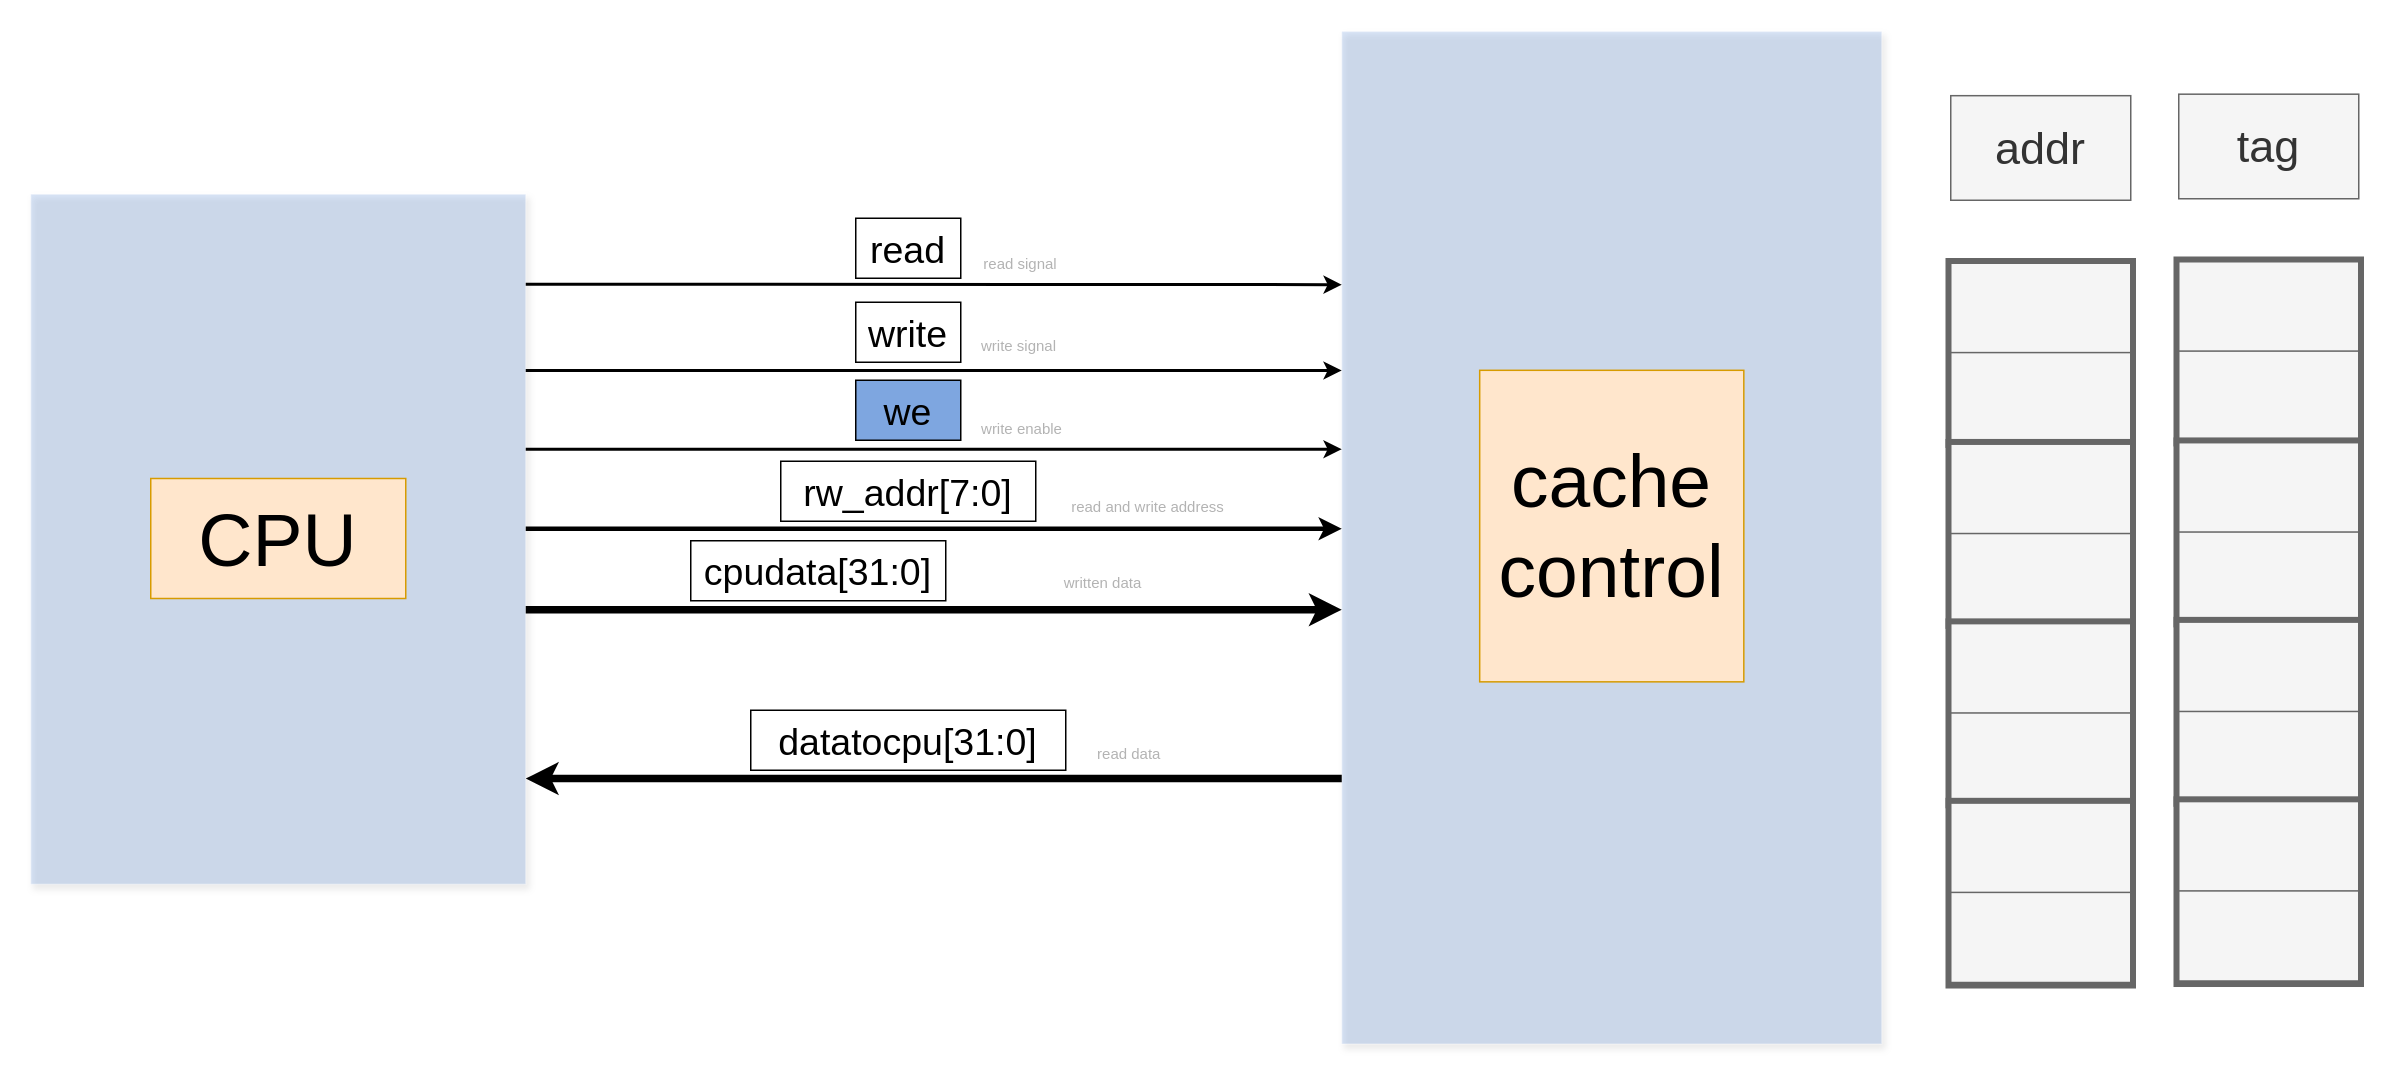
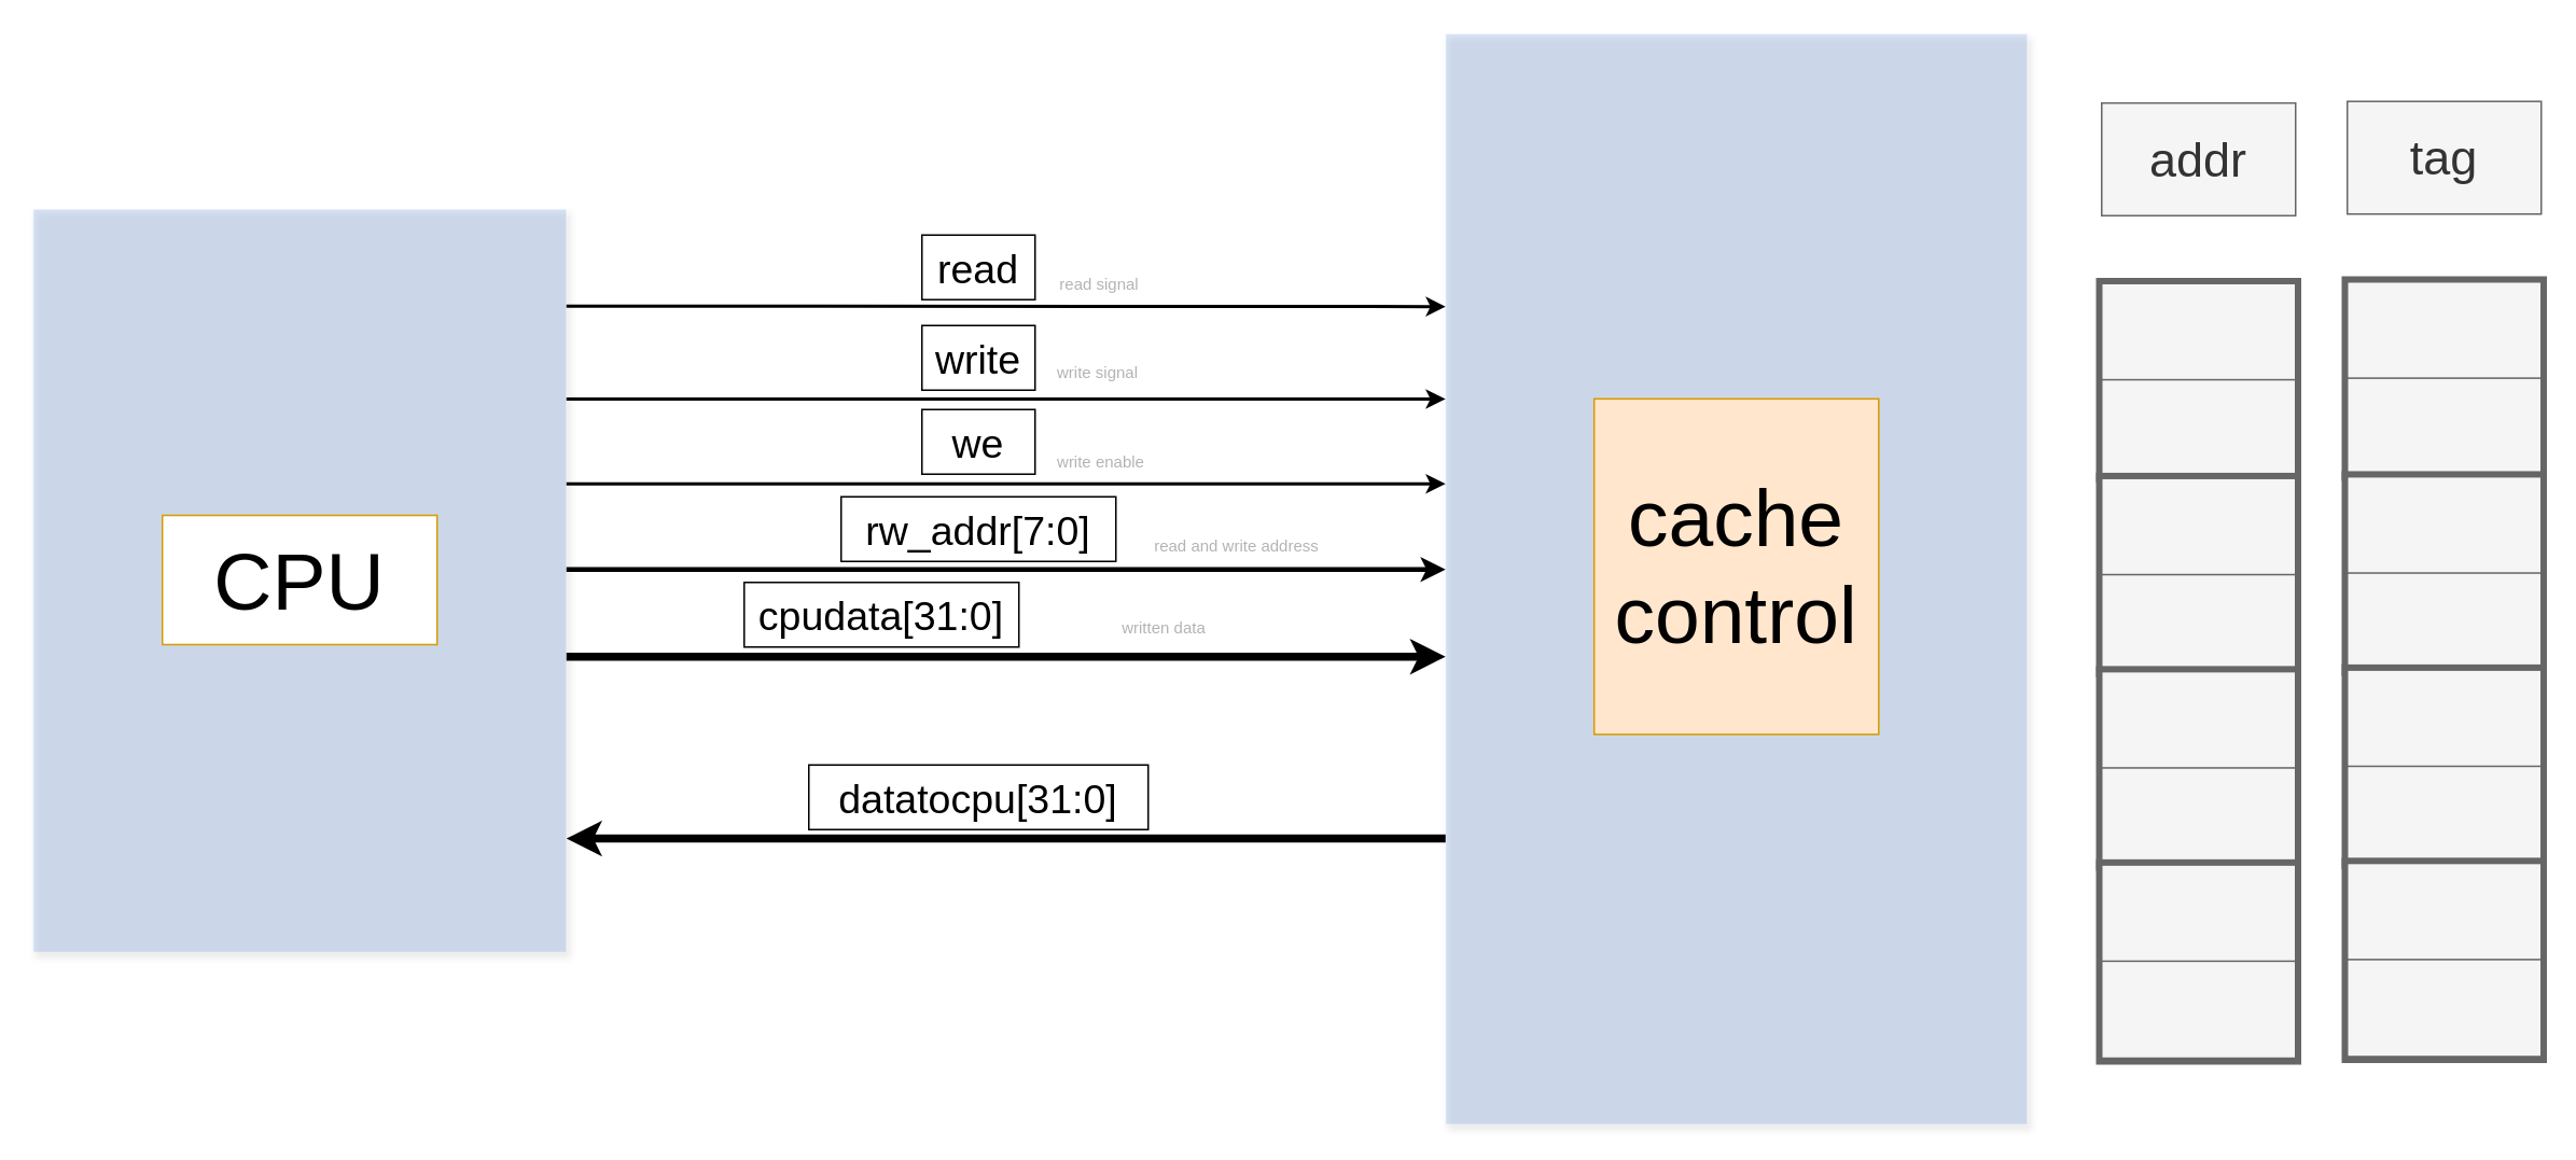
  <mxCell id="0" />
  <mxCell id="1" parent="0" />
  <mxCell id="2" value="" style="group" vertex="1" connectable="0" parent="1"><mxGeometry x="894" y="20.5" width="360" height="675" as="geometry" /></mxCell>
  <mxCell id="3" value="" style="rounded=0;whiteSpace=wrap;html=1;glass=0;fillColor=#7EA6E0;strokeColor=#FFFFFF;shadow=1;comic=0;opacity=30;" vertex="1" parent="2"><mxGeometry width="360.0" height="675" as="geometry" /></mxCell>
  <mxCell id="4" value="cache control" style="rounded=0;whiteSpace=wrap;html=1;fontSize=50;fillColor=#ffe6cc;strokeColor=#d79b00;" vertex="1" parent="2"><mxGeometry x="91.959" y="225.865" width="176.082" height="207.692" as="geometry" /></mxCell>
  <mxCell id="5" value="" style="group" vertex="1" connectable="0" parent="1"><mxGeometry x="1300" y="62.293" width="272" height="592.707" as="geometry" /></mxCell>
  <mxCell id="6" value="" style="group;fillColor=#f5f5f5;strokeColor=#666666;fontColor=#333333;" vertex="1" connectable="0" parent="5"><mxGeometry x="152" y="111.707" width="120" height="480" as="geometry" /></mxCell>
  <mxCell id="7" value="" style="group;fillColor=#f5f5f5;strokeColor=#666666;fontColor=#333333;" vertex="1" connectable="0" parent="6"><mxGeometry width="120" height="480.0" as="geometry" /></mxCell>
  <mxCell id="8" value="" style="group;fillColor=#f5f5f5;strokeColor=#666666;strokeWidth=7;fontColor=#333333;" vertex="1" connectable="0" parent="7"><mxGeometry width="120" height="119.625" as="geometry" /></mxCell>
  <mxCell id="9" value="" style="rounded=0;whiteSpace=wrap;html=1;fontSize=30;fillColor=#f5f5f5;strokeColor=#666666;fontColor=#333333;" vertex="1" parent="8"><mxGeometry y="0.501" width="120" height="119.124" as="geometry" /></mxCell>
  <mxCell id="10" value="" style="rounded=0;whiteSpace=wrap;html=1;fontSize=30;fillColor=#f5f5f5;strokeColor=#666666;fontColor=#333333;" vertex="1" parent="8"><mxGeometry width="120" height="60.063" as="geometry" /></mxCell>
  <mxCell id="11" value="" style="rounded=0;whiteSpace=wrap;html=1;fontSize=30;fillColor=#f5f5f5;strokeColor=#666666;fontColor=#333333;" vertex="1" parent="8"><mxGeometry y="59.562" width="120" height="60.063" as="geometry" /></mxCell>
  <mxCell id="12" value="" style="group;fillColor=#f5f5f5;strokeColor=#666666;strokeWidth=7;fontColor=#333333;" vertex="1" connectable="0" parent="7"><mxGeometry y="120.626" width="120" height="119.625" as="geometry" /></mxCell>
  <mxCell id="13" value="" style="rounded=0;whiteSpace=wrap;html=1;fontSize=30;fillColor=#f5f5f5;strokeColor=#666666;fontColor=#333333;" vertex="1" parent="12"><mxGeometry y="0.501" width="120" height="119.124" as="geometry" /></mxCell>
  <mxCell id="14" value="" style="rounded=0;whiteSpace=wrap;html=1;fontSize=30;fillColor=#f5f5f5;strokeColor=#666666;fontColor=#333333;" vertex="1" parent="12"><mxGeometry width="120" height="60.063" as="geometry" /></mxCell>
  <mxCell id="15" value="" style="rounded=0;whiteSpace=wrap;html=1;fontSize=30;fillColor=#f5f5f5;strokeColor=#666666;fontColor=#333333;" vertex="1" parent="12"><mxGeometry y="59.562" width="120" height="60.063" as="geometry" /></mxCell>
  <mxCell id="16" value="" style="group;fillColor=#f5f5f5;strokeColor=#666666;strokeWidth=7;fontColor=#333333;" vertex="1" connectable="0" parent="7"><mxGeometry y="240.25" width="120" height="119.625" as="geometry" /></mxCell>
  <mxCell id="17" value="" style="rounded=0;whiteSpace=wrap;html=1;fontSize=30;fillColor=#f5f5f5;strokeColor=#666666;fontColor=#333333;" vertex="1" parent="16"><mxGeometry y="0.501" width="120" height="119.124" as="geometry" /></mxCell>
  <mxCell id="18" value="" style="rounded=0;whiteSpace=wrap;html=1;fontSize=30;fillColor=#f5f5f5;strokeColor=#666666;fontColor=#333333;" vertex="1" parent="16"><mxGeometry width="120" height="60.063" as="geometry" /></mxCell>
  <mxCell id="19" value="" style="rounded=0;whiteSpace=wrap;html=1;fontSize=30;fillColor=#f5f5f5;strokeColor=#666666;fontColor=#333333;" vertex="1" parent="16"><mxGeometry y="59.562" width="120" height="60.063" as="geometry" /></mxCell>
  <mxCell id="20" value="" style="group;fillColor=#f5f5f5;strokeColor=#666666;strokeWidth=7;fontColor=#333333;" vertex="1" connectable="0" parent="7"><mxGeometry y="359.875" width="120" height="120.125" as="geometry" /></mxCell>
  <mxCell id="21" value="" style="rounded=0;whiteSpace=wrap;html=1;fontSize=30;fillColor=#f5f5f5;strokeColor=#666666;fontColor=#333333;" vertex="1" parent="20"><mxGeometry y="0.501" width="120" height="119.124" as="geometry" /></mxCell>
  <mxCell id="22" value="" style="rounded=0;whiteSpace=wrap;html=1;fontSize=30;fillColor=#f5f5f5;strokeColor=#666666;fontColor=#333333;" vertex="1" parent="20"><mxGeometry width="120" height="60.063" as="geometry" /></mxCell>
  <mxCell id="23" value="" style="rounded=0;whiteSpace=wrap;html=1;fontSize=30;fillColor=#f5f5f5;strokeColor=#666666;fontColor=#333333;" vertex="1" parent="20"><mxGeometry y="59.562" width="120" height="60.063" as="geometry" /></mxCell>
  <mxCell id="24" value="tag" style="rounded=0;whiteSpace=wrap;html=1;fontSize=30;fillColor=#f5f5f5;strokeColor=#666666;fontColor=#333333;" vertex="1" parent="5"><mxGeometry x="152" width="120" height="69.707" as="geometry" /></mxCell>
  <mxCell id="25" value="" style="group;fillColor=#f5f5f5;strokeColor=#666666;fontColor=#333333;" vertex="1" connectable="0" parent="5"><mxGeometry y="112.707" width="120" height="480" as="geometry" /></mxCell>
  <mxCell id="26" value="" style="group;fillColor=#f5f5f5;strokeColor=#666666;fontColor=#333333;" vertex="1" connectable="0" parent="25"><mxGeometry width="120" height="480.0" as="geometry" /></mxCell>
  <mxCell id="27" value="" style="group;fillColor=#f5f5f5;strokeColor=#666666;strokeWidth=7;fontColor=#333333;" vertex="1" connectable="0" parent="26"><mxGeometry width="120" height="119.625" as="geometry" /></mxCell>
  <mxCell id="28" value="" style="rounded=0;whiteSpace=wrap;html=1;fontSize=30;fillColor=#f5f5f5;strokeColor=#666666;fontColor=#333333;" vertex="1" parent="27"><mxGeometry y="0.501" width="120" height="119.124" as="geometry" /></mxCell>
  <mxCell id="29" value="" style="rounded=0;whiteSpace=wrap;html=1;fontSize=30;fillColor=#f5f5f5;strokeColor=#666666;fontColor=#333333;" vertex="1" parent="27"><mxGeometry width="120" height="60.063" as="geometry" /></mxCell>
  <mxCell id="30" value="" style="rounded=0;whiteSpace=wrap;html=1;fontSize=30;fillColor=#f5f5f5;strokeColor=#666666;fontColor=#333333;" vertex="1" parent="27"><mxGeometry y="59.562" width="120" height="60.063" as="geometry" /></mxCell>
  <mxCell id="31" value="" style="group;fillColor=#f5f5f5;strokeColor=#666666;strokeWidth=7;fontColor=#333333;" vertex="1" connectable="0" parent="26"><mxGeometry y="120.626" width="120" height="119.625" as="geometry" /></mxCell>
  <mxCell id="32" value="" style="rounded=0;whiteSpace=wrap;html=1;fontSize=30;fillColor=#f5f5f5;strokeColor=#666666;fontColor=#333333;" vertex="1" parent="31"><mxGeometry y="0.501" width="120" height="119.124" as="geometry" /></mxCell>
  <mxCell id="33" value="" style="rounded=0;whiteSpace=wrap;html=1;fontSize=30;fillColor=#f5f5f5;strokeColor=#666666;fontColor=#333333;" vertex="1" parent="31"><mxGeometry width="120" height="60.063" as="geometry" /></mxCell>
  <mxCell id="34" value="" style="rounded=0;whiteSpace=wrap;html=1;fontSize=30;fillColor=#f5f5f5;strokeColor=#666666;fontColor=#333333;" vertex="1" parent="31"><mxGeometry y="59.562" width="120" height="60.063" as="geometry" /></mxCell>
  <mxCell id="35" value="" style="group;fillColor=#f5f5f5;strokeColor=#666666;strokeWidth=7;fontColor=#333333;" vertex="1" connectable="0" parent="26"><mxGeometry y="240.25" width="120" height="119.625" as="geometry" /></mxCell>
  <mxCell id="36" value="" style="rounded=0;whiteSpace=wrap;html=1;fontSize=30;fillColor=#f5f5f5;strokeColor=#666666;fontColor=#333333;" vertex="1" parent="35"><mxGeometry y="0.501" width="120" height="119.124" as="geometry" /></mxCell>
  <mxCell id="37" value="" style="rounded=0;whiteSpace=wrap;html=1;fontSize=30;fillColor=#f5f5f5;strokeColor=#666666;fontColor=#333333;" vertex="1" parent="35"><mxGeometry width="120" height="60.063" as="geometry" /></mxCell>
  <mxCell id="38" value="" style="rounded=0;whiteSpace=wrap;html=1;fontSize=30;fillColor=#f5f5f5;strokeColor=#666666;fontColor=#333333;" vertex="1" parent="35"><mxGeometry y="59.562" width="120" height="60.063" as="geometry" /></mxCell>
  <mxCell id="39" value="" style="group;fillColor=#f5f5f5;strokeColor=#666666;strokeWidth=7;fontColor=#333333;" vertex="1" connectable="0" parent="26"><mxGeometry y="359.875" width="120" height="120.125" as="geometry" /></mxCell>
  <mxCell id="40" value="" style="rounded=0;whiteSpace=wrap;html=1;fontSize=30;fillColor=#f5f5f5;strokeColor=#666666;fontColor=#333333;" vertex="1" parent="39"><mxGeometry y="0.501" width="120" height="119.124" as="geometry" /></mxCell>
  <mxCell id="41" value="" style="rounded=0;whiteSpace=wrap;html=1;fontSize=30;fillColor=#f5f5f5;strokeColor=#666666;fontColor=#333333;" vertex="1" parent="39"><mxGeometry width="120" height="60.063" as="geometry" /></mxCell>
  <mxCell id="42" value="" style="rounded=0;whiteSpace=wrap;html=1;fontSize=30;fillColor=#f5f5f5;strokeColor=#666666;fontColor=#333333;" vertex="1" parent="39"><mxGeometry y="59.562" width="120" height="60.063" as="geometry" /></mxCell>
  <mxCell id="43" value="addr" style="rounded=0;whiteSpace=wrap;html=1;fontSize=30;fillColor=#f5f5f5;strokeColor=#666666;fontColor=#333333;" vertex="1" parent="5"><mxGeometry y="1" width="120" height="69.707" as="geometry" /></mxCell>
  <mxCell id="44" value="" style="rounded=0;whiteSpace=wrap;html=1;glass=0;fillColor=#7EA6E0;strokeColor=#FFFFFF;shadow=1;comic=0;opacity=30;" vertex="1" parent="1"><mxGeometry x="20" y="129" width="330" height="460" as="geometry" /></mxCell>
- <mxCell id="45" value="CPU" style="rounded=0;whiteSpace=wrap;html=1;fontSize=50;fillColor=#ffe6cc;strokeColor=#d79b00;" vertex="1" parent="1"><mxGeometry x="100" y="318.5" width="170" height="80" as="geometry" /></mxCell>
+ <mxCell id="45" value="CPU" style="rounded=0;whiteSpace=wrap;html=1;fontSize=50;fillColor=#ffffff;strokeColor=#d79b00;" vertex="1" parent="1"><mxGeometry x="100" y="318.5" width="170" height="80" as="geometry" /></mxCell>
  <mxCell id="46" value="" style="endArrow=classic;html=1;entryX=0;entryY=0.25;entryDx=0;entryDy=0;strokeWidth=2;" edge="1" parent="1" target="3"><mxGeometry width="50" height="50" relative="1" as="geometry"><mxPoint x="350" y="189" as="sourcePoint" /><mxPoint x="770" y="489" as="targetPoint" /></mxGeometry></mxCell>
  <mxCell id="47" value="" style="endArrow=classic;html=1;exitX=1;exitY=0.25;exitDx=0;exitDy=0;entryX=0;entryY=0.25;entryDx=0;entryDy=0;strokeWidth=2;" edge="1" parent="1"><mxGeometry width="50" height="50" relative="1" as="geometry"><mxPoint x="350" y="246.5" as="sourcePoint" /><mxPoint x="894" y="246.5" as="targetPoint" /></mxGeometry></mxCell>
  <mxCell id="48" value="read" style="rounded=0;whiteSpace=wrap;html=1;fontSize=25;" vertex="1" parent="1"><mxGeometry x="570" y="145" width="70" height="40" as="geometry" /></mxCell>
  <mxCell id="49" value="write" style="rounded=0;whiteSpace=wrap;html=1;fontSize=25;" vertex="1" parent="1"><mxGeometry x="570" y="201" width="70" height="40" as="geometry" /></mxCell>
  <mxCell id="50" value="" style="endArrow=classic;html=1;exitX=1;exitY=0.25;exitDx=0;exitDy=0;entryX=0;entryY=0.25;entryDx=0;entryDy=0;strokeWidth=2;" edge="1" parent="1"><mxGeometry width="50" height="50" relative="1" as="geometry"><mxPoint x="350" y="299" as="sourcePoint" /><mxPoint x="894" y="299" as="targetPoint" /></mxGeometry></mxCell>
- <mxCell id="51" value="we" style="rounded=0;whiteSpace=wrap;html=1;fontSize=25;fillColor=#7ea6e0;" vertex="1" parent="1"><mxGeometry x="570" y="253" width="70" height="40" as="geometry" /></mxCell>
+ <mxCell id="51" value="we" style="rounded=0;whiteSpace=wrap;html=1;fontSize=25;" vertex="1" parent="1"><mxGeometry x="570" y="253" width="70" height="40" as="geometry" /></mxCell>
  <mxCell id="52" value="" style="endArrow=classic;html=1;exitX=1;exitY=0.25;exitDx=0;exitDy=0;entryX=0;entryY=0.25;entryDx=0;entryDy=0;strokeWidth=3;" edge="1" parent="1"><mxGeometry width="50" height="50" relative="1" as="geometry"><mxPoint x="350" y="352" as="sourcePoint" /><mxPoint x="894" y="352" as="targetPoint" /></mxGeometry></mxCell>
  <mxCell id="53" value="rw_addr[7:0]" style="rounded=0;whiteSpace=wrap;html=1;fontSize=25;" vertex="1" parent="1"><mxGeometry x="520" y="307" width="170" height="40" as="geometry" /></mxCell>
  <mxCell id="54" value="" style="endArrow=classic;html=1;exitX=1;exitY=0.25;exitDx=0;exitDy=0;entryX=0;entryY=0.25;entryDx=0;entryDy=0;strokeWidth=5;" edge="1" parent="1"><mxGeometry width="50" height="50" relative="1" as="geometry"><mxPoint x="350" y="406" as="sourcePoint" /><mxPoint x="894" y="406" as="targetPoint" /></mxGeometry></mxCell>
  <mxCell id="55" value="cpudata[31:0]" style="rounded=0;whiteSpace=wrap;html=1;fontSize=25;" vertex="1" parent="1"><mxGeometry x="460" y="360" width="170" height="40" as="geometry" /></mxCell>
  <mxCell id="56" value="" style="endArrow=classic;html=1;exitX=1;exitY=0.25;exitDx=0;exitDy=0;entryX=0;entryY=0.25;entryDx=0;entryDy=0;strokeWidth=5;" edge="1" parent="1"><mxGeometry width="50" height="50" relative="1" as="geometry"><mxPoint x="894" y="518.5" as="sourcePoint" /><mxPoint x="350" y="518.5" as="targetPoint" /></mxGeometry></mxCell>
  <mxCell id="57" value="datatocpu[31:0]" style="rounded=0;whiteSpace=wrap;html=1;fontSize=25;" vertex="1" parent="1"><mxGeometry x="500" y="473" width="210" height="40" as="geometry" /></mxCell>
  <mxCell id="58" value="read signal" style="text;html=1;strokeColor=none;fillColor=none;align=center;verticalAlign=middle;whiteSpace=wrap;rounded=0;fontSize=10;fontColor=#B3B3B3;fontFamily=Helvetica;" vertex="1" parent="1"><mxGeometry x="640" y="165" width="80" height="20" as="geometry" /></mxCell>
  <mxCell id="59" value="write signal" style="text;html=1;strokeColor=none;fillColor=none;align=center;verticalAlign=middle;whiteSpace=wrap;rounded=0;fontSize=10;fontColor=#B3B3B3;fontFamily=Helvetica;" vertex="1" parent="1"><mxGeometry x="639" y="220" width="80" height="20" as="geometry" /></mxCell>
  <mxCell id="60" value="write enable" style="text;html=1;strokeColor=none;fillColor=none;align=center;verticalAlign=middle;whiteSpace=wrap;rounded=0;fontSize=10;fontColor=#B3B3B3;fontFamily=Helvetica;" vertex="1" parent="1"><mxGeometry x="641" y="275" width="80" height="20" as="geometry" /></mxCell>
  <mxCell id="61" value="read and write address" style="text;html=1;strokeColor=none;fillColor=none;align=center;verticalAlign=middle;whiteSpace=wrap;rounded=0;fontSize=10;fontColor=#B3B3B3;fontFamily=Helvetica;" vertex="1" parent="1"><mxGeometry x="700" y="327" width="130" height="20" as="geometry" /></mxCell>
- <mxCell id="62" value="written data" style="text;html=1;strokeColor=none;fillColor=none;align=center;verticalAlign=middle;whiteSpace=wrap;rounded=0;fontSize=10;fontColor=#B3B3B3;fontFamily=Helvetica;" vertex="1" parent="1"><mxGeometry x="695" y="378" width="80" height="20" as="geometry" /></mxCell>
- <mxCell id="63" value="read data" style="text;html=1;strokeColor=none;fillColor=none;align=center;verticalAlign=middle;whiteSpace=wrap;rounded=0;fontSize=10;fontColor=#B3B3B3;fontFamily=Helvetica;" vertex="1" parent="1"><mxGeometry x="715" y="492" width="75" height="20" as="geometry" /></mxCell>
+ <mxCell id="62" value="written data" style="text;html=1;strokeColor=none;fillColor=none;align=center;verticalAlign=middle;whiteSpace=wrap;rounded=0;fontSize=10;fontColor=#B3B3B3;fontFamily=Helvetica;" vertex="1" parent="1"><mxGeometry x="680" y="378" width="80" height="20" as="geometry" /></mxCell>
